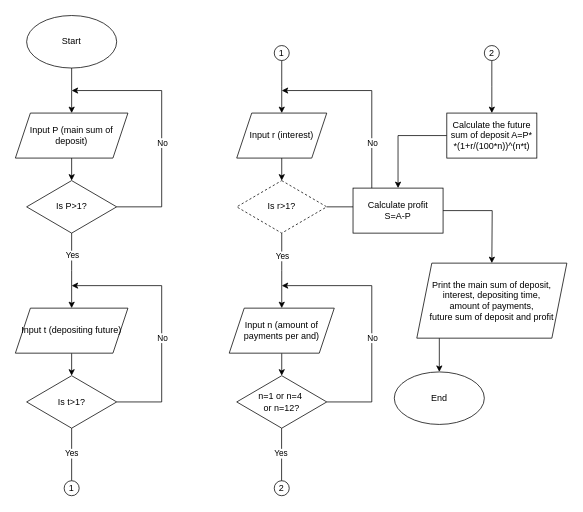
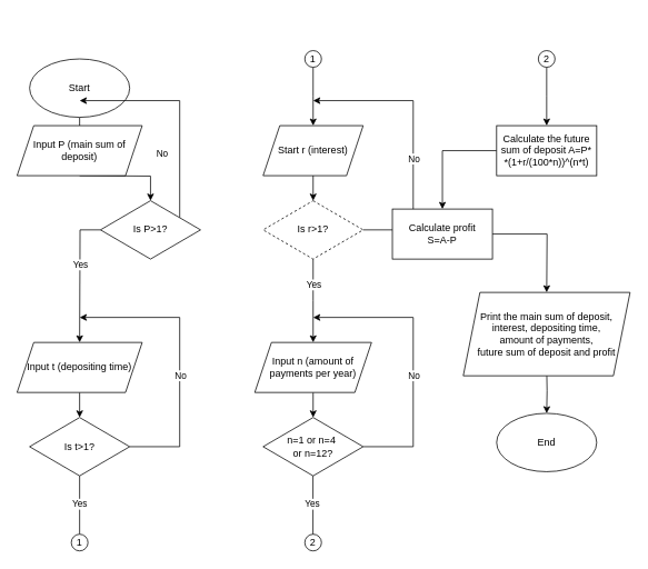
  <mxCell id="0" />
  <mxCell id="1" parent="0" />
  <mxCell id="2" style="edgeStyle=orthogonalEdgeStyle;rounded=0;orthogonalLoop=1;jettySize=auto;html=1;entryX=0.5;entryY=0;entryDx=0;entryDy=0;" edge="1" parent="1" source="3"><mxGeometry relative="1" as="geometry"><mxPoint x="95" y="150" as="targetPoint" /></mxGeometry></mxCell>
- <mxCell id="3" value="Start" style="ellipse;whiteSpace=wrap;html=1;" vertex="1" parent="1"><mxGeometry x="35" y="20" width="120" height="70" as="geometry" /></mxCell>
+ <mxCell id="3" value="Start" style="ellipse;whiteSpace=wrap;html=1;" vertex="1" parent="1"><mxGeometry x="35" y="70" width="120" height="70" as="geometry" /></mxCell>
  <mxCell id="4" style="edgeStyle=orthogonalEdgeStyle;rounded=0;orthogonalLoop=1;jettySize=auto;html=1;entryX=0.5;entryY=0;entryDx=0;entryDy=0;" edge="1" parent="1" target="9"><mxGeometry relative="1" as="geometry"><mxPoint x="95" y="210" as="sourcePoint" /></mxGeometry></mxCell>
  <mxCell id="5" style="edgeStyle=orthogonalEdgeStyle;rounded=0;orthogonalLoop=1;jettySize=auto;html=1;" edge="1" parent="1" source="9"><mxGeometry relative="1" as="geometry"><mxPoint x="95" y="120" as="targetPoint" /><Array as="points"><mxPoint x="215" y="275" /><mxPoint x="215" y="120" /></Array></mxGeometry></mxCell>
  <mxCell id="6" value="No" style="edgeLabel;html=1;align=center;verticalAlign=middle;resizable=0;points=[];" connectable="0" vertex="1" parent="5"><mxGeometry x="0.245" relative="1" as="geometry"><mxPoint y="63" as="offset" /></mxGeometry></mxCell>
  <mxCell id="7" style="edgeStyle=orthogonalEdgeStyle;rounded=0;orthogonalLoop=1;jettySize=auto;html=1;entryX=0.5;entryY=0;entryDx=0;entryDy=0;" edge="1" parent="1" source="9"><mxGeometry relative="1" as="geometry"><mxPoint x="95" y="410" as="targetPoint" /></mxGeometry></mxCell>
  <mxCell id="8" value="Yes" style="edgeLabel;html=1;align=center;verticalAlign=middle;resizable=0;points=[];" connectable="0" vertex="1" parent="7"><mxGeometry x="0.2" y="1" relative="1" as="geometry"><mxPoint x="-1" y="-30" as="offset" /></mxGeometry></mxCell>
- <mxCell id="9" value="Is P&amp;gt;1?" style="rhombus;whiteSpace=wrap;html=1;" vertex="1" parent="1"><mxGeometry x="35" y="240" width="120" height="70" as="geometry" /></mxCell>
+ <mxCell id="9" value="Is P&amp;gt;1?" style="rhombus;whiteSpace=wrap;html=1;" vertex="1" parent="1"><mxGeometry x="120" y="240" width="120" height="70" as="geometry" /></mxCell>
  <mxCell id="10" style="edgeStyle=orthogonalEdgeStyle;rounded=0;orthogonalLoop=1;jettySize=auto;html=1;entryX=0.5;entryY=0;entryDx=0;entryDy=0;" edge="1" parent="1" target="13"><mxGeometry relative="1" as="geometry"><mxPoint x="95" y="470" as="sourcePoint" /></mxGeometry></mxCell>
  <mxCell id="11" style="edgeStyle=orthogonalEdgeStyle;rounded=0;orthogonalLoop=1;jettySize=auto;html=1;" edge="1" parent="1" source="13"><mxGeometry relative="1" as="geometry"><mxPoint x="95" y="380" as="targetPoint" /><Array as="points"><mxPoint x="215" y="535" /><mxPoint x="215" y="380" /></Array></mxGeometry></mxCell>
  <mxCell id="12" value="No" style="edgeLabel;html=1;align=center;verticalAlign=middle;resizable=0;points=[];" connectable="0" vertex="1" parent="11"><mxGeometry x="0.245" relative="1" as="geometry"><mxPoint y="63" as="offset" /></mxGeometry></mxCell>
  <mxCell id="13" value="Is t&amp;gt;1?" style="rhombus;whiteSpace=wrap;html=1;" vertex="1" parent="1"><mxGeometry x="35" y="500" width="120" height="70" as="geometry" /></mxCell>
  <mxCell id="14" style="edgeStyle=orthogonalEdgeStyle;rounded=0;orthogonalLoop=1;jettySize=auto;html=1;entryX=0.5;entryY=0;entryDx=0;entryDy=0;" edge="1" parent="1" target="19"><mxGeometry relative="1" as="geometry"><mxPoint x="375" y="210" as="sourcePoint" /></mxGeometry></mxCell>
  <mxCell id="15" style="edgeStyle=orthogonalEdgeStyle;rounded=0;orthogonalLoop=1;jettySize=auto;html=1;" edge="1" parent="1" source="19"><mxGeometry relative="1" as="geometry"><mxPoint x="375" y="120" as="targetPoint" /><Array as="points"><mxPoint x="495" y="275" /><mxPoint x="495" y="120" /></Array></mxGeometry></mxCell>
  <mxCell id="16" value="No" style="edgeLabel;html=1;align=center;verticalAlign=middle;resizable=0;points=[];" connectable="0" vertex="1" parent="15"><mxGeometry x="0.245" relative="1" as="geometry"><mxPoint y="63" as="offset" /></mxGeometry></mxCell>
  <mxCell id="17" style="edgeStyle=orthogonalEdgeStyle;rounded=0;orthogonalLoop=1;jettySize=auto;html=1;entryX=0.5;entryY=0;entryDx=0;entryDy=0;" edge="1" parent="1" source="19"><mxGeometry relative="1" as="geometry"><mxPoint x="375" y="410" as="targetPoint" /></mxGeometry></mxCell>
  <mxCell id="18" value="Yes" style="edgeLabel;html=1;align=center;verticalAlign=middle;resizable=0;points=[];" connectable="0" vertex="1" parent="17"><mxGeometry x="-0.4" y="3" relative="1" as="geometry"><mxPoint x="-3" as="offset" /></mxGeometry></mxCell>
  <mxCell id="19" value="Is r&amp;gt;1?" style="rhombus;whiteSpace=wrap;html=1;dashed=1;" vertex="1" parent="1"><mxGeometry x="315" y="240" width="120" height="70" as="geometry" /></mxCell>
  <mxCell id="20" style="edgeStyle=orthogonalEdgeStyle;rounded=0;orthogonalLoop=1;jettySize=auto;html=1;entryX=0.5;entryY=0;entryDx=0;entryDy=0;" edge="1" parent="1" target="23"><mxGeometry relative="1" as="geometry"><mxPoint x="375" y="470" as="sourcePoint" /></mxGeometry></mxCell>
  <mxCell id="21" style="edgeStyle=orthogonalEdgeStyle;rounded=0;orthogonalLoop=1;jettySize=auto;html=1;" edge="1" parent="1" source="23"><mxGeometry relative="1" as="geometry"><mxPoint x="375" y="380" as="targetPoint" /><Array as="points"><mxPoint x="495" y="535" /><mxPoint x="495" y="380" /></Array></mxGeometry></mxCell>
  <mxCell id="22" value="No" style="edgeLabel;html=1;align=center;verticalAlign=middle;resizable=0;points=[];" connectable="0" vertex="1" parent="21"><mxGeometry x="0.245" relative="1" as="geometry"><mxPoint y="63" as="offset" /></mxGeometry></mxCell>
  <mxCell id="23" value="&lt;div&gt;n=1 or n=4&amp;nbsp;&lt;/div&gt;&lt;div&gt;or n=12?&lt;/div&gt;" style="rhombus;whiteSpace=wrap;html=1;" vertex="1" parent="1"><mxGeometry x="315" y="500" width="120" height="70" as="geometry" /></mxCell>
  <mxCell id="24" value="" style="endArrow=none;html=1;rounded=0;" edge="1" parent="1"><mxGeometry width="50" height="50" relative="1" as="geometry"><mxPoint x="95" y="640" as="sourcePoint" /><mxPoint x="95" y="570" as="targetPoint" /></mxGeometry></mxCell>
  <mxCell id="25" value="Yes" style="edgeLabel;html=1;align=center;verticalAlign=middle;resizable=0;points=[];" connectable="0" vertex="1" parent="24"><mxGeometry x="0.066" y="1" relative="1" as="geometry"><mxPoint as="offset" /></mxGeometry></mxCell>
  <mxCell id="26" value="1" style="ellipse;whiteSpace=wrap;html=1;aspect=fixed;" vertex="1" parent="1"><mxGeometry x="85" y="640" width="20" height="20" as="geometry" /></mxCell>
  <mxCell id="27" style="edgeStyle=orthogonalEdgeStyle;rounded=0;orthogonalLoop=1;jettySize=auto;html=1;entryX=0.5;entryY=0;entryDx=0;entryDy=0;" edge="1" parent="1" source="28"><mxGeometry relative="1" as="geometry"><mxPoint x="375" y="150" as="targetPoint" /></mxGeometry></mxCell>
  <mxCell id="28" value="1" style="ellipse;whiteSpace=wrap;html=1;aspect=fixed;" vertex="1" parent="1"><mxGeometry x="365" y="60" width="20" height="20" as="geometry" /></mxCell>
  <mxCell id="29" value="2" style="ellipse;whiteSpace=wrap;html=1;aspect=fixed;" vertex="1" parent="1"><mxGeometry x="365" y="640" width="20" height="20" as="geometry" /></mxCell>
  <mxCell id="30" value="" style="endArrow=none;html=1;rounded=0;" edge="1" parent="1"><mxGeometry width="50" height="50" relative="1" as="geometry"><mxPoint x="374.8" y="640" as="sourcePoint" /><mxPoint x="374.8" y="570" as="targetPoint" /></mxGeometry></mxCell>
  <mxCell id="31" value="Yes" style="edgeLabel;html=1;align=center;verticalAlign=middle;resizable=0;points=[];" connectable="0" vertex="1" parent="30"><mxGeometry x="0.066" y="1" relative="1" as="geometry"><mxPoint as="offset" /></mxGeometry></mxCell>
  <mxCell id="32" style="edgeStyle=orthogonalEdgeStyle;rounded=0;orthogonalLoop=1;jettySize=auto;html=1;" edge="1" parent="1" source="33"><mxGeometry relative="1" as="geometry"><mxPoint x="655" y="150" as="targetPoint" /></mxGeometry></mxCell>
  <mxCell id="33" value="2" style="ellipse;whiteSpace=wrap;html=1;aspect=fixed;" vertex="1" parent="1"><mxGeometry x="645" y="60" width="20" height="20" as="geometry" /></mxCell>
  <mxCell id="34" style="edgeStyle=orthogonalEdgeStyle;rounded=0;orthogonalLoop=1;jettySize=auto;html=1;entryX=0.5;entryY=0;entryDx=0;entryDy=0;" edge="1" parent="1" source="35" target="37"><mxGeometry relative="1" as="geometry" /></mxCell>
  <mxCell id="35" value="&lt;div&gt;Calculate the future sum of deposit A=P*&lt;/div&gt;&lt;div&gt;*(1+r/(100*n))^(n*t)&lt;/div&gt;" style="rounded=0;whiteSpace=wrap;html=1;" vertex="1" parent="1"><mxGeometry x="595" y="150" width="120" height="60" as="geometry" /></mxCell>
  <mxCell id="36" style="edgeStyle=orthogonalEdgeStyle;rounded=0;orthogonalLoop=1;jettySize=auto;html=1;entryX=0.5;entryY=0;entryDx=0;entryDy=0;" edge="1" parent="1" source="37"><mxGeometry relative="1" as="geometry"><mxPoint x="655" y="350" as="targetPoint" /></mxGeometry></mxCell>
  <mxCell id="37" value="&lt;div&gt;Calculate profit&lt;/div&gt;&lt;div&gt;S=A-P&lt;br&gt;&lt;/div&gt;" style="rounded=0;whiteSpace=wrap;html=1;" vertex="1" parent="1"><mxGeometry x="470" y="250" width="120" height="60" as="geometry" /></mxCell>
  <mxCell id="38" style="edgeStyle=orthogonalEdgeStyle;rounded=0;orthogonalLoop=1;jettySize=auto;html=1;entryX=0.5;entryY=0;entryDx=0;entryDy=0;" edge="1" parent="1" target="39"><mxGeometry relative="1" as="geometry"><mxPoint x="655" y="440" as="sourcePoint" /></mxGeometry></mxCell>
- <mxCell id="39" value="End" style="ellipse;whiteSpace=wrap;html=1;" vertex="1" parent="1"><mxGeometry x="525" y="495" width="120" height="70" as="geometry" /></mxCell>
+ <mxCell id="39" value="End" style="ellipse;whiteSpace=wrap;html=1;" vertex="1" parent="1"><mxGeometry x="595" y="495" width="120" height="70" as="geometry" /></mxCell>
  <mxCell id="40" value="Input P (main sum of deposit)" style="shape=parallelogram;perimeter=parallelogramPerimeter;whiteSpace=wrap;html=1;fixedSize=1;" vertex="1" parent="1"><mxGeometry x="20" y="150" width="150" height="60" as="geometry" /></mxCell>
- <mxCell id="41" value="Input t (depositing future)" style="shape=parallelogram;perimeter=parallelogramPerimeter;whiteSpace=wrap;html=1;fixedSize=1;" vertex="1" parent="1"><mxGeometry x="20" y="410" width="150" height="60" as="geometry" /></mxCell>
- <mxCell id="42" value="Input r (interest)" style="shape=parallelogram;perimeter=parallelogramPerimeter;whiteSpace=wrap;html=1;fixedSize=1;" vertex="1" parent="1"><mxGeometry x="315" y="150" width="120" height="60" as="geometry" /></mxCell>
- <mxCell id="43" value="Input n (amount of payments per and)" style="shape=parallelogram;perimeter=parallelogramPerimeter;whiteSpace=wrap;html=1;fixedSize=1;" vertex="1" parent="1"><mxGeometry x="305" y="410" width="140" height="60" as="geometry" /></mxCell>
+ <mxCell id="41" value="Input t (depositing time)" style="shape=parallelogram;perimeter=parallelogramPerimeter;whiteSpace=wrap;html=1;fixedSize=1;" vertex="1" parent="1"><mxGeometry x="20" y="410" width="150" height="60" as="geometry" /></mxCell>
+ <mxCell id="42" value="Start r (interest)" style="shape=parallelogram;perimeter=parallelogramPerimeter;whiteSpace=wrap;html=1;fixedSize=1;" vertex="1" parent="1"><mxGeometry x="315" y="150" width="120" height="60" as="geometry" /></mxCell>
+ <mxCell id="43" value="Input n (amount of payments per year)" style="shape=parallelogram;perimeter=parallelogramPerimeter;whiteSpace=wrap;html=1;fixedSize=1;" vertex="1" parent="1"><mxGeometry x="305" y="410" width="140" height="60" as="geometry" /></mxCell>
  <mxCell id="44" value="&lt;div&gt;Print the main sum of deposit, interest, depositing time,&lt;/div&gt;&lt;div&gt;amount of payments,&lt;br&gt;&lt;/div&gt;&lt;div&gt;future sum of deposit and profit&lt;/div&gt;" style="shape=parallelogram;perimeter=parallelogramPerimeter;whiteSpace=wrap;html=1;fixedSize=1;" vertex="1" parent="1"><mxGeometry x="555" y="350" width="200" height="100" as="geometry" /></mxCell>
